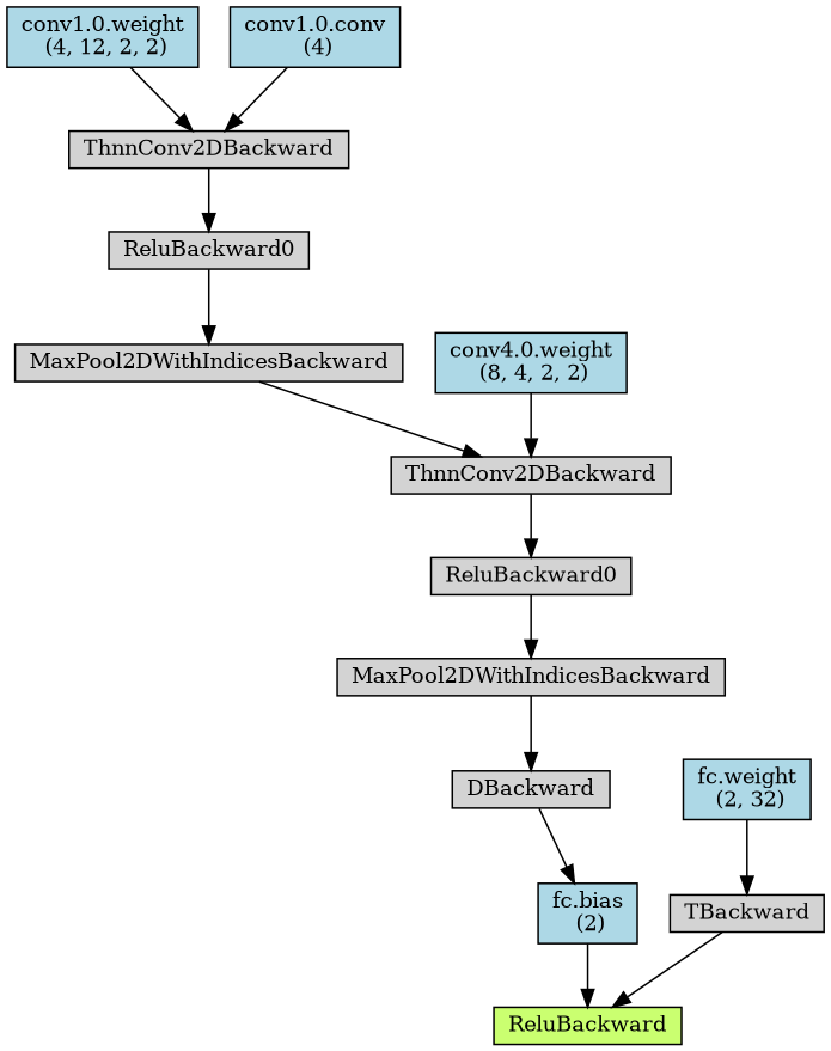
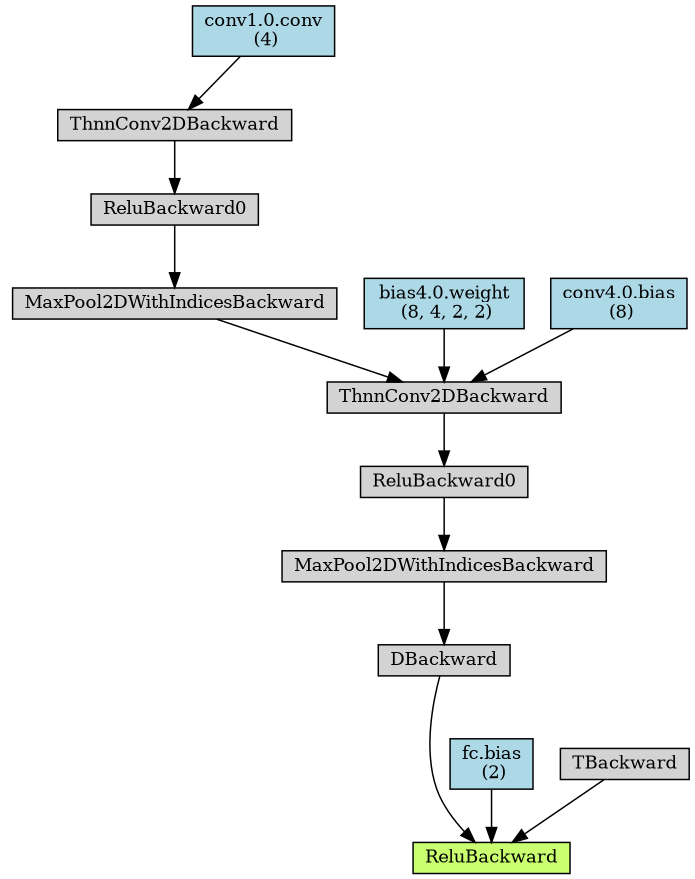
  digraph {
    node [align=left fontsize=12 ranksep=0.1 shape=box style=filled]
    n1 [fillcolor=darkolivegreen1 height=0.2 label=ReluBackward]
    n2 [fillcolor=lightblue height=0.2 label="fc.bias\n (2)"]
    n3 [height=0.2 label=DBackward]
    n4 [height=0.2 label=MaxPool2DWithIndicesBackward]
    n5 [height=0.2 label=ReluBackward0]
    n6 [height=0.2 label=ThnnConv2DBackward]
    n7 [height=0.2 label=MaxPool2DWithIndicesBackward]
    n8 [height=0.2 label=ReluBackward0]
    n9 [height=0.2 label=ThnnConv2DBackward]
-   n10 [fillcolor=lightblue height=0.2 label="conv1.0.weight\n (4, 12, 2, 2)"]
    n11 [fillcolor=lightblue height=0.2 label="conv1.0.conv\n (4)"]
-   n12 [fillcolor=lightblue height=0.2 label="conv4.0.weight\n (8, 4, 2, 2)"]
+   n12 [fillcolor=lightblue height=0.2 label="bias4.0.weight\n (8, 4, 2, 2)"]
+   n13 [fillcolor=lightblue height=0.2 label="conv4.0.bias\n (8)"]
    n14 [height=0.2 label=TBackward]
-   n15 [fillcolor=lightblue height=0.2 label="fc.weight\n (2, 32)"]
    n2 -> n1
-   n3 -> n2
+   n3 -> n1
    n4 -> n3
    n5 -> n4
    n6 -> n5
    n7 -> n6
    n8 -> n7
    n9 -> n8
-   n10 -> n9
    n11 -> n9
    n12 -> n6
+   n13 -> n6
    n14 -> n1
-   n15 -> n14
  }
